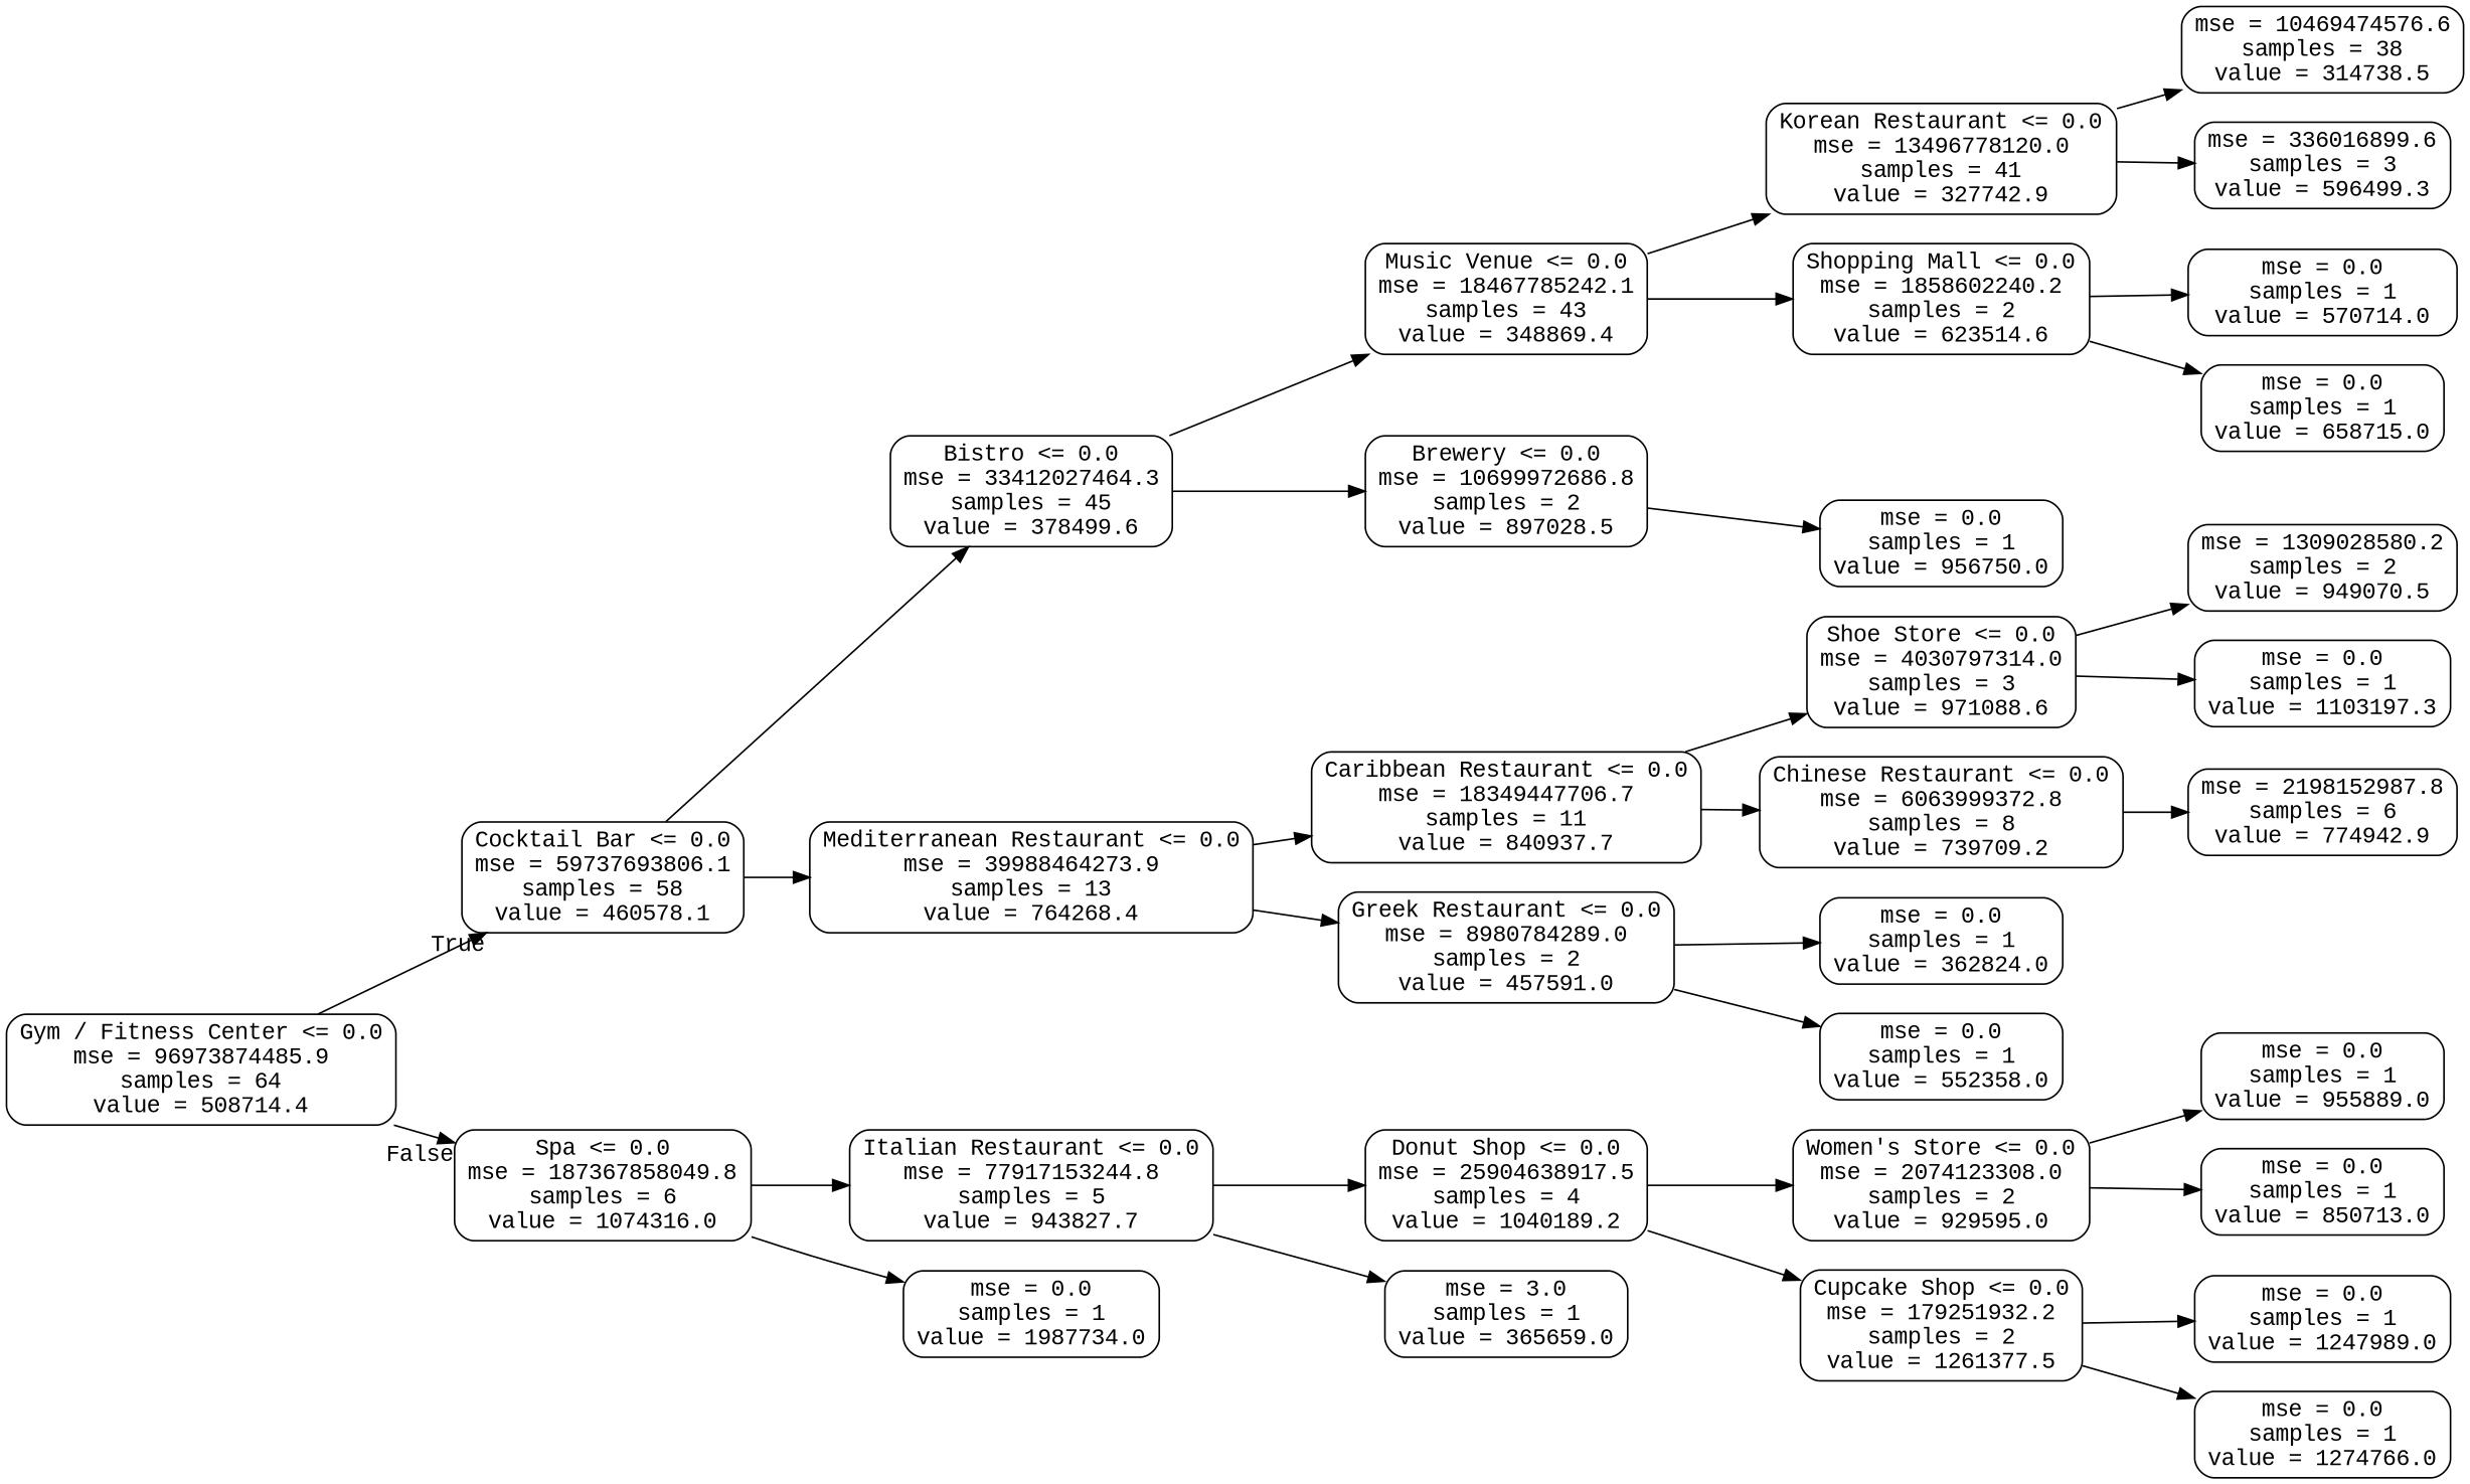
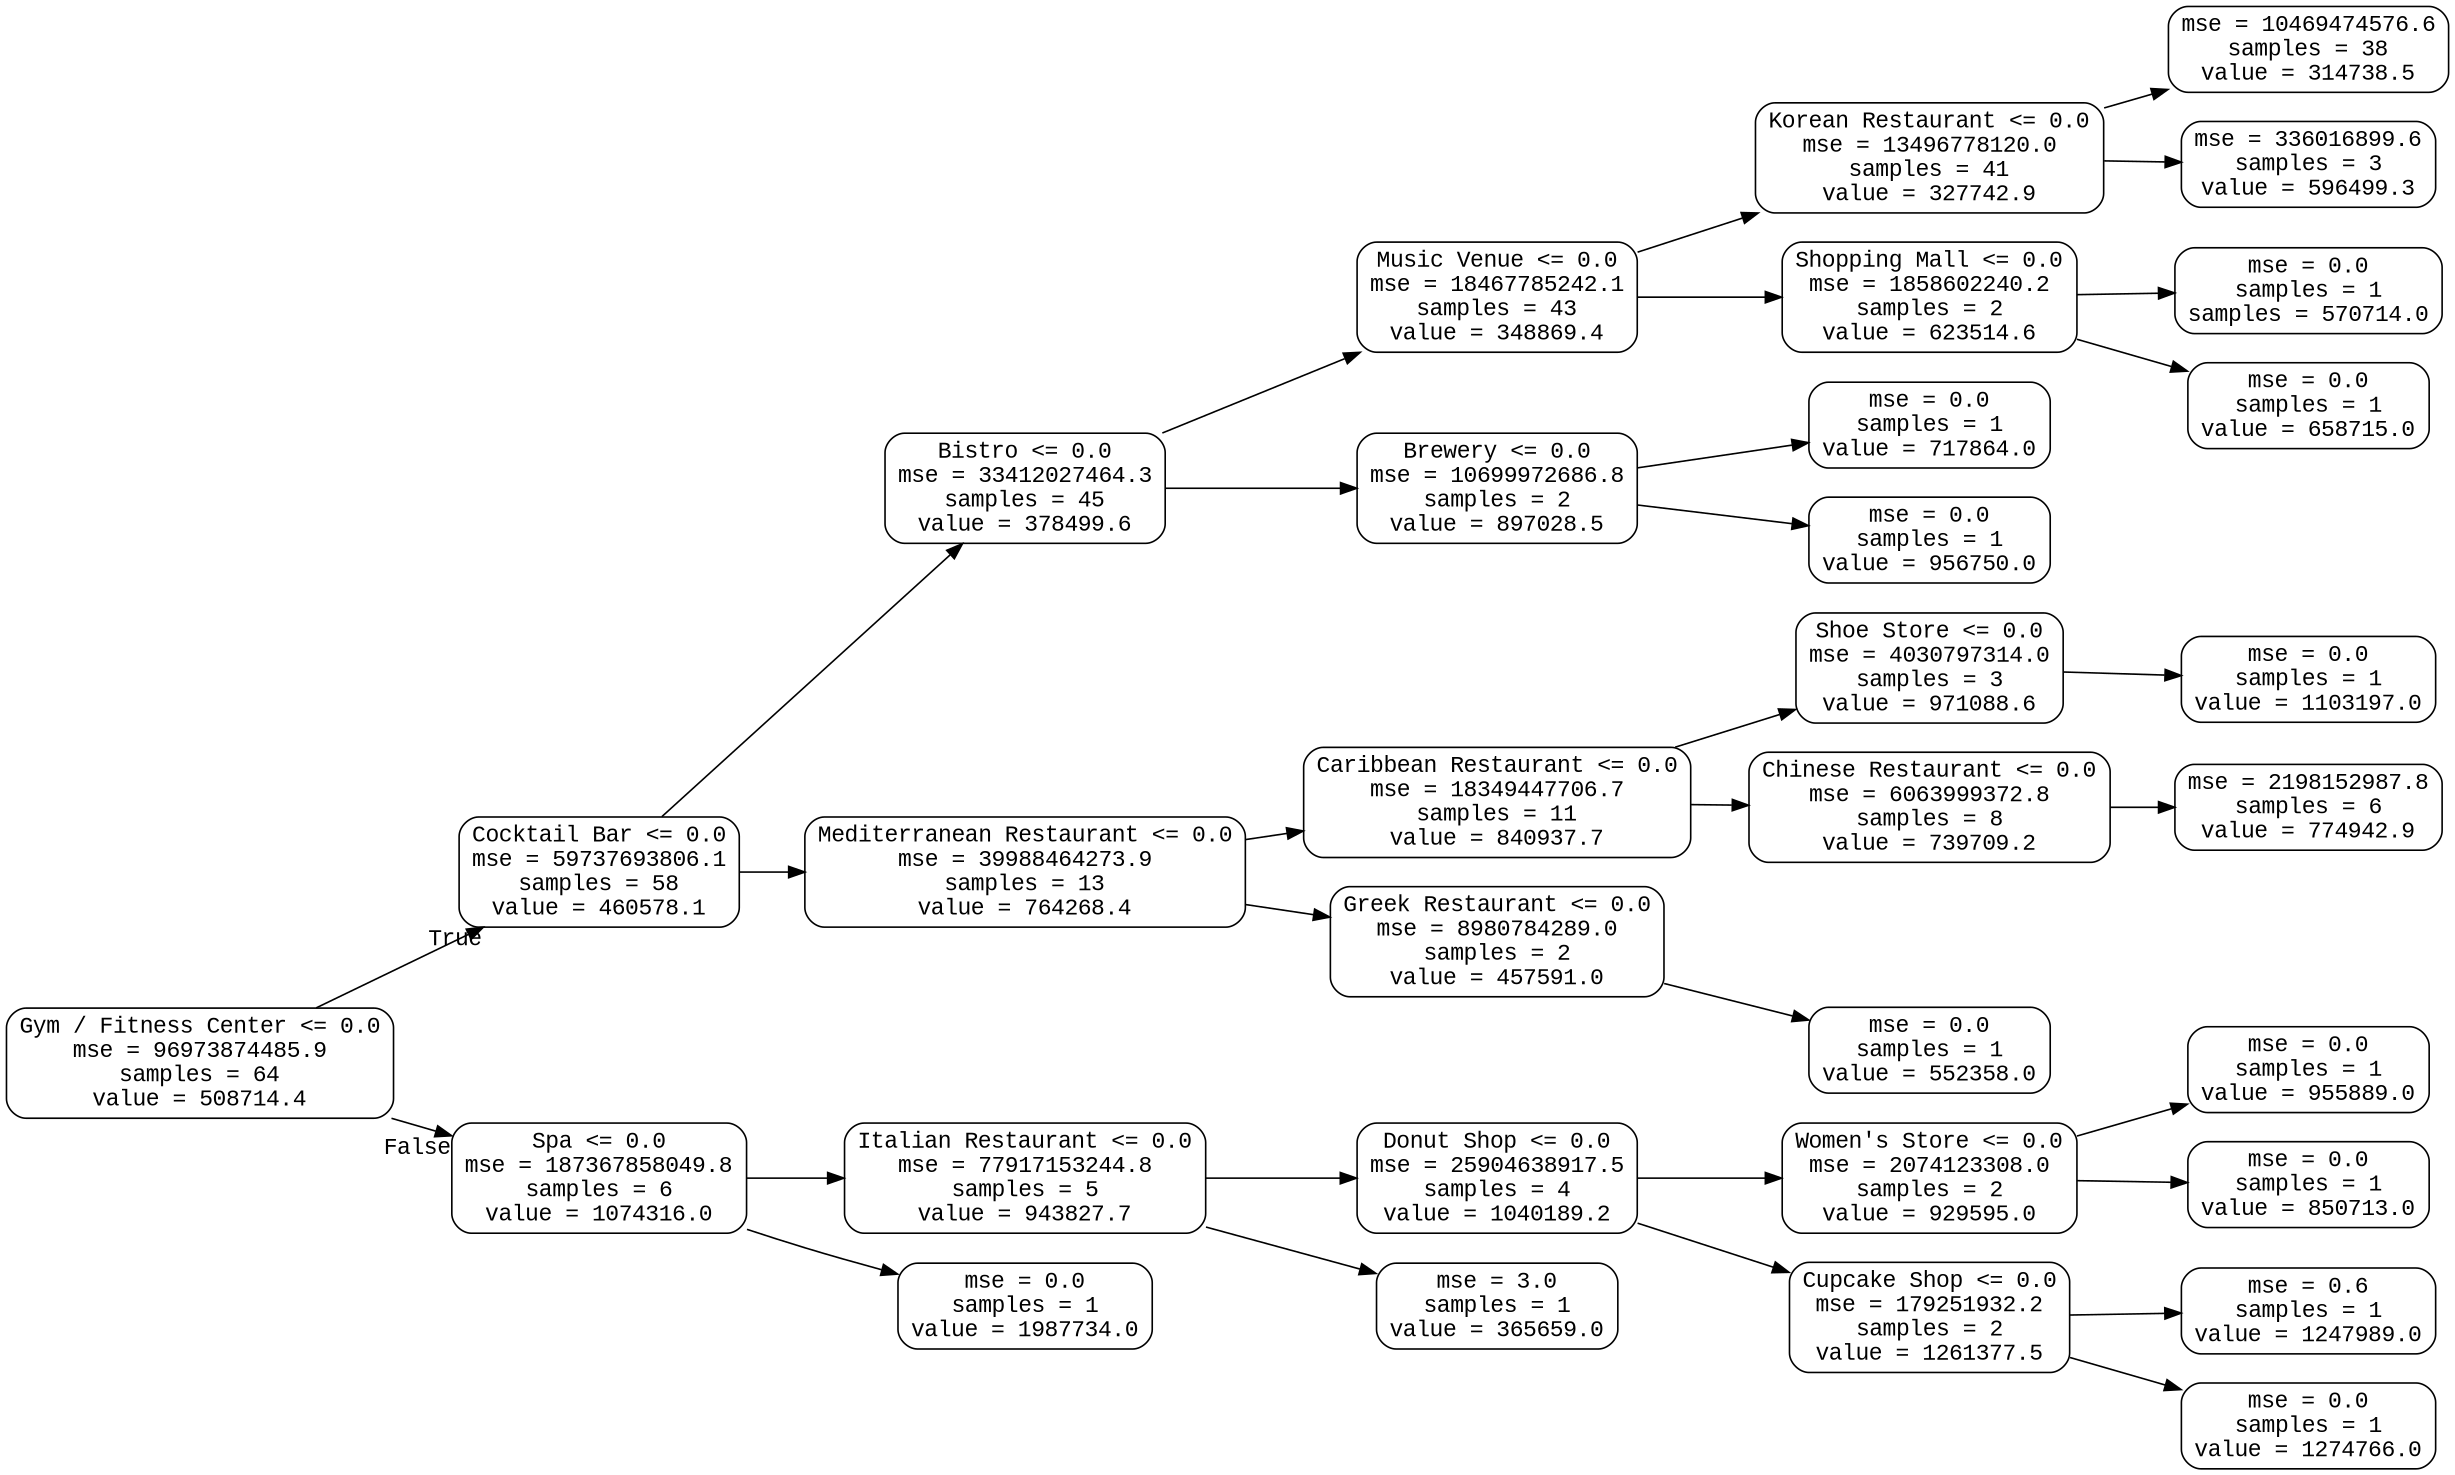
  digraph {
    fontname="Liberation Mono"
    rankdir=LR
    node [color=black fontname="Liberation Mono" shape=box style=rounded]
    edge [fontname="Liberation Mono"]
    n1 [label="Gym / Fitness Center <= 0.0\nmse = 96973874485.9\nsamples = 64\nvalue = 508714.4"]
    n2 [label="Cocktail Bar <= 0.0\nmse = 59737693806.1\nsamples = 58\nvalue = 460578.1"]
    n3 [label="Spa <= 0.0\nmse = 187367858049.8\nsamples = 6\nvalue = 1074316.0"]
    n4 [label="Bistro <= 0.0\nmse = 33412027464.3\nsamples = 45\nvalue = 378499.6"]
    n5 [label="Mediterranean Restaurant <= 0.0\nmse = 39988464273.9\nsamples = 13\nvalue = 764268.4"]
    n6 [label="Italian Restaurant <= 0.0\nmse = 77917153244.8\nsamples = 5\nvalue = 943827.7"]
    n7 [label="mse = 0.0\nsamples = 1\nvalue = 1987734.0"]
    n8 [label="Music Venue <= 0.0\nmse = 18467785242.1\nsamples = 43\nvalue = 348869.4"]
    n9 [label="Brewery <= 0.0\nmse = 10699972686.8\nsamples = 2\nvalue = 897028.5"]
    n10 [label="Caribbean Restaurant <= 0.0\nmse = 18349447706.7\nsamples = 11\nvalue = 840937.7"]
    n11 [label="Greek Restaurant <= 0.0\nmse = 8980784289.0\nsamples = 2\nvalue = 457591.0"]
    n12 [label="Korean Restaurant <= 0.0\nmse = 13496778120.0\nsamples = 41\nvalue = 327742.9"]
    n13 [label="Shopping Mall <= 0.0\nmse = 1858602240.2\nsamples = 2\nvalue = 623514.6"]
+   n14 [label="mse = 0.0\nsamples = 1\nvalue = 717864.0"]
    n15 [label="mse = 0.0\nsamples = 1\nvalue = 956750.0"]
    n16 [label="mse = 10469474576.6\nsamples = 38\nvalue = 314738.5"]
    n17 [label="mse = 336016899.6\nsamples = 3\nvalue = 596499.3"]
-   n18 [label="mse = 0.0\nsamples = 1\nvalue = 570714.0"]
+   n18 [label="mse = 0.0\nsamples = 1\nsamples = 570714.0"]
    n19 [label="mse = 0.0\nsamples = 1\nvalue = 658715.0"]
    n20 [label="Shoe Store <= 0.0\nmse = 4030797314.0\nsamples = 3\nvalue = 971088.6"]
    n21 [label="Chinese Restaurant <= 0.0\nmse = 6063999372.8\nsamples = 8\nvalue = 739709.2"]
-   n22 [label="mse = 0.0\nsamples = 1\nvalue = 362824.0"]
    n23 [label="mse = 0.0\nsamples = 1\nvalue = 552358.0"]
-   n24 [label="mse = 1309028580.2\nsamples = 2\nvalue = 949070.5"]
-   n25 [label="mse = 0.0\nsamples = 1\nvalue = 1103197.3"]
+   n25 [label="mse = 0.0\nsamples = 1\nvalue = 1103197.0"]
    n26 [label="mse = 2198152987.8\nsamples = 6\nvalue = 774942.9"]
    n27 [label="Donut Shop <= 0.0\nmse = 25904638917.5\nsamples = 4\nvalue = 1040189.2"]
    n28 [label="mse = 3.0\nsamples = 1\nvalue = 365659.0"]
    n29 [label="Women's Store <= 0.0\nmse = 2074123308.0\nsamples = 2\nvalue = 929595.0"]
    n30 [label="Cupcake Shop <= 0.0\nmse = 179251932.2\nsamples = 2\nvalue = 1261377.5"]
    n31 [label="mse = 0.0\nsamples = 1\nvalue = 955889.0"]
    n32 [label="mse = 0.0\nsamples = 1\nvalue = 850713.0"]
-   n33 [label="mse = 0.0\nsamples = 1\nvalue = 1247989.0"]
+   n33 [label="mse = 0.6\nsamples = 1\nvalue = 1247989.0"]
    n34 [label="mse = 0.0\nsamples = 1\nvalue = 1274766.0"]
    n1 -> n2 [headlabel=True labelangle=45 labeldistance=2.5]
    n1 -> n3 [headlabel=False labelangle=-45 labeldistance=2.5]
    n2 -> n4
    n2 -> n5
    n3 -> n6
    n3 -> n7
    n4 -> n8
    n4 -> n9
    n5 -> n10
    n5 -> n11
    n6 -> n27
    n6 -> n28
    n8 -> n12
    n8 -> n13
+   n9 -> n14
    n9 -> n15
    n10 -> n20
    n10 -> n21
-   n11 -> n22
    n11 -> n23
    n12 -> n16
    n12 -> n17
    n13 -> n18
    n13 -> n19
-   n20 -> n24
    n20 -> n25
    n21 -> n26
    n27 -> n29
    n27 -> n30
    n29 -> n31
    n29 -> n32
    n30 -> n33
    n30 -> n34
  }
